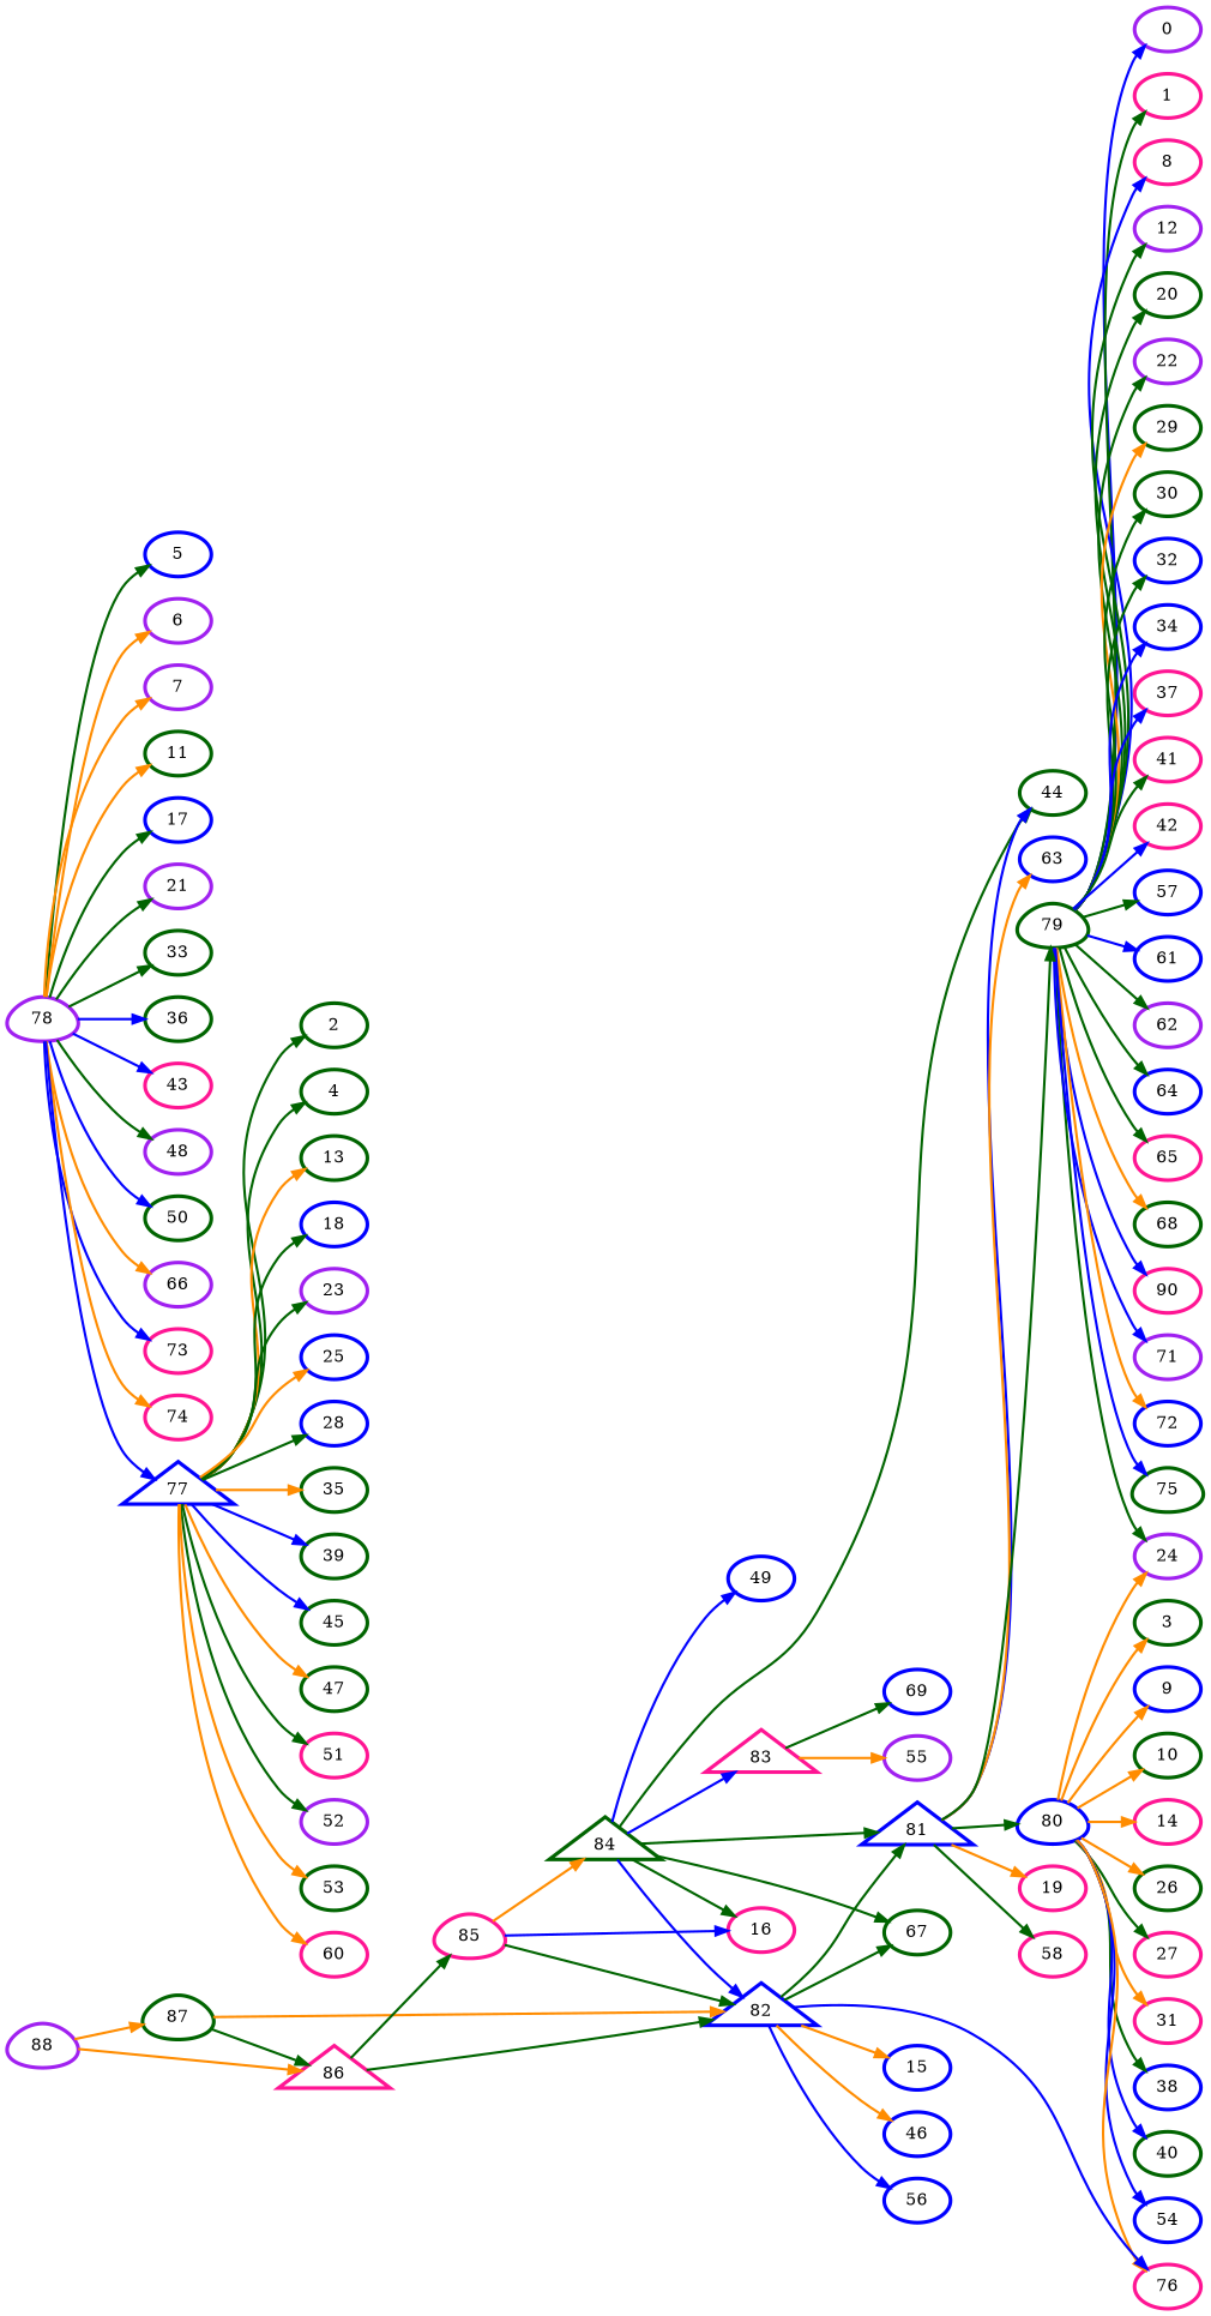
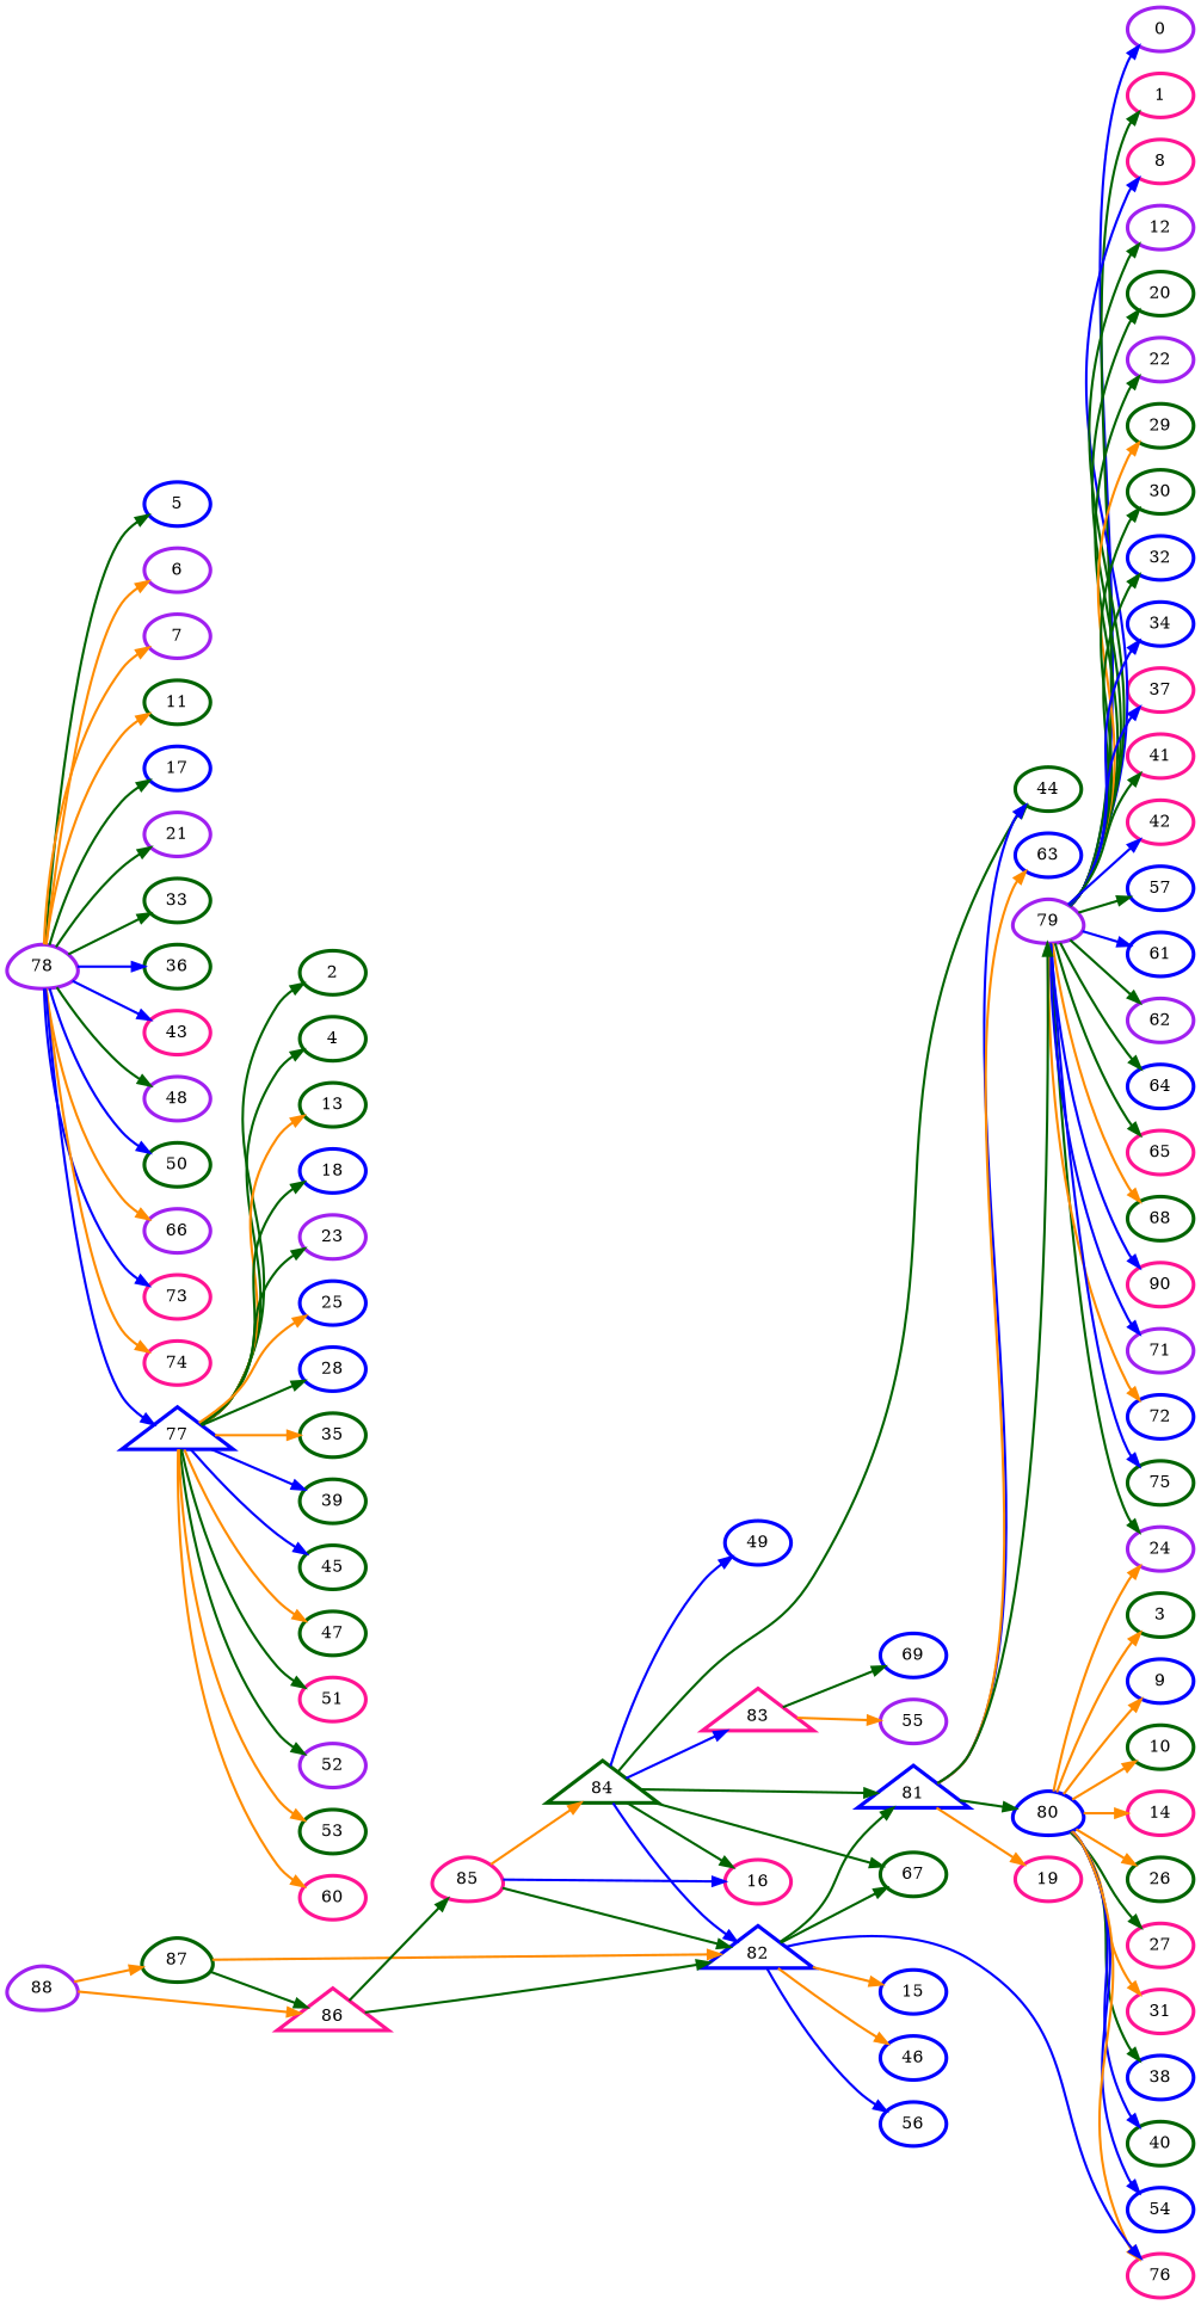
  digraph {
    rankdir=LR
    node [color=darkgreen penwidth=3]
    edge [color=darkgreen penwidth=2]
    n1 [color=purple label=0]
    n2 [color=deeppink label=1]
    n3 [label=2]
    n4 [label=3]
    n5 [label=4]
    n6 [color=blue label=5]
    n7 [color=purple label=6]
    n8 [color=purple label=7]
    n9 [color=deeppink label=8]
    n10 [color=blue label=9]
    n11 [label=10]
    n12 [label=11]
    n13 [color=purple label=12]
    n14 [label=13]
    n15 [color=deeppink label=14]
    n16 [color=blue label=15]
    n17 [color=deeppink label=16]
    n18 [color=blue label=17]
    n19 [color=blue label=18]
    n20 [color=deeppink label=19]
    n21 [label=20]
    n22 [color=purple label=21]
    n23 [color=purple label=22]
    n24 [color=purple label=23]
    n25 [color=purple label=24]
    n26 [color=blue label=25]
    n27 [label=26]
    n28 [color=deeppink label=27]
    n29 [color=blue label=28]
    n30 [label=29]
    n31 [label=30]
    n32 [color=deeppink label=31]
    n33 [color=blue label=32]
    n34 [label=33]
    n35 [color=blue label=34]
    n36 [label=35]
    n37 [label=36]
    n38 [color=deeppink label=37]
    n39 [color=blue label=38]
    n40 [label=39]
    n41 [label=40]
    n42 [color=deeppink label=41]
    n43 [color=deeppink label=42]
    n44 [color=deeppink label=43]
    n45 [label=44]
    n46 [label=45]
    n47 [color=blue label=46]
    n48 [label=47]
    n49 [color=purple label=48]
    n50 [color=blue label=49]
    n51 [label=50]
    n52 [color=deeppink label=51]
    n53 [color=purple label=52]
    n54 [label=53]
    n55 [color=blue label=54]
    n56 [color=purple label=55]
    n57 [color=blue label=56]
    n58 [color=blue label=57]
-   n59 [color=deeppink label=58]
    n60 [color=deeppink label=60]
    n61 [color=blue label=61]
    n62 [color=purple label=62]
    n63 [color=blue label=63]
    n64 [color=blue label=64]
    n65 [color=deeppink label=65]
    n66 [color=purple label=66]
    n67 [label=67]
    n68 [label=68]
    n69 [color=blue label=69]
    n70 [color=deeppink label=90]
    n71 [color=purple label=71]
    n72 [color=blue label=72]
    n73 [color=deeppink label=73]
    n74 [color=deeppink label=74]
-   n75 [label=75 shape=egg]
+   n75 [label=75]
    n76 [color=deeppink label=76]
    n77 [color=purple label=78 shape=egg]
    n78 [color=blue label=77 shape=triangle]
-   n79 [label=79 shape=egg]
+   n79 [color=purple label=79 shape=egg]
    n80 [color=blue label=80 shape=egg]
    n81 [color=deeppink label=85 shape=egg]
    n82 [color=blue label=82 shape=triangle]
    n83 [label=84 shape=triangle]
    n84 [color=blue label=81 shape=triangle]
    n85 [color=deeppink label=83 shape=triangle]
    n86 [label=87 shape=egg]
    n87 [color=deeppink label=86 shape=triangle]
    n88 [color=purple label=88 shape=egg]
    n77 -> n6
    n77 -> n7 [color=darkorange]
    n77 -> n8 [color=darkorange]
    n77 -> n12 [color=darkorange]
    n77 -> n18
    n77 -> n22
    n77 -> n34
    n77 -> n37 [color=blue]
    n77 -> n44 [color=blue]
    n77 -> n49
    n77 -> n51 [color=blue]
    n77 -> n66 [color=darkorange]
    n77 -> n73 [color=blue]
    n77 -> n74 [color=darkorange]
    n77 -> n78 [color=blue]
    n78 -> n3
    n78 -> n5
    n78 -> n14 [color=darkorange]
    n78 -> n19
    n78 -> n24
    n78 -> n26 [color=darkorange]
    n78 -> n29
    n78 -> n36 [color=darkorange]
    n78 -> n40 [color=blue]
    n78 -> n46 [color=blue]
    n78 -> n48 [color=darkorange]
    n78 -> n52
    n78 -> n53
    n78 -> n54 [color=darkorange]
    n78 -> n60 [color=darkorange]
    n79 -> n1 [color=blue]
    n79 -> n2
    n79 -> n9 [color=blue]
    n79 -> n13
    n79 -> n21
    n79 -> n23
    n79 -> n25
    n79 -> n30 [color=darkorange]
    n79 -> n31
    n79 -> n33
    n79 -> n35 [color=blue]
    n79 -> n38 [color=blue]
    n79 -> n42
    n79 -> n43 [color=blue]
    n79 -> n58
    n79 -> n61 [color=blue]
    n79 -> n62
    n79 -> n64
    n79 -> n65
    n79 -> n68 [color=darkorange]
    n79 -> n70 [color=blue]
    n79 -> n71 [color=blue]
    n79 -> n72 [color=darkorange]
    n79 -> n75 [color=blue]
    n80 -> n4 [color=darkorange]
    n80 -> n10 [color=darkorange]
    n80 -> n11 [color=darkorange]
    n80 -> n15 [color=darkorange]
    n80 -> n25 [color=darkorange]
    n80 -> n27 [color=darkorange]
    n80 -> n28
    n80 -> n32 [color=darkorange]
    n80 -> n39
    n80 -> n41 [color=blue]
    n80 -> n55 [color=blue]
    n80 -> n76 [color=darkorange]
    n81 -> n17 [color=blue]
    n81 -> n82
    n81 -> n83 [color=darkorange]
    n82 -> n16 [color=darkorange]
    n82 -> n47 [color=darkorange]
    n82 -> n57 [color=blue]
    n82 -> n67
    n82 -> n76 [color=blue]
    n82 -> n84
    n83 -> n17
    n83 -> n45
    n83 -> n50 [color=blue]
    n83 -> n67
    n83 -> n82 [color=blue]
    n83 -> n84
    n83 -> n85 [color=blue]
    n84 -> n20 [color=darkorange]
    n84 -> n45 [color=blue]
-   n84 -> n59
    n84 -> n63 [color=darkorange]
    n84 -> n79
    n84 -> n80
    n85 -> n56 [color=darkorange]
    n85 -> n69
    n86 -> n82 [color=darkorange]
    n86 -> n87
    n87 -> n81
    n87 -> n82
    n88 -> n86 [color=darkorange]
    n88 -> n87 [color=darkorange]
  }
